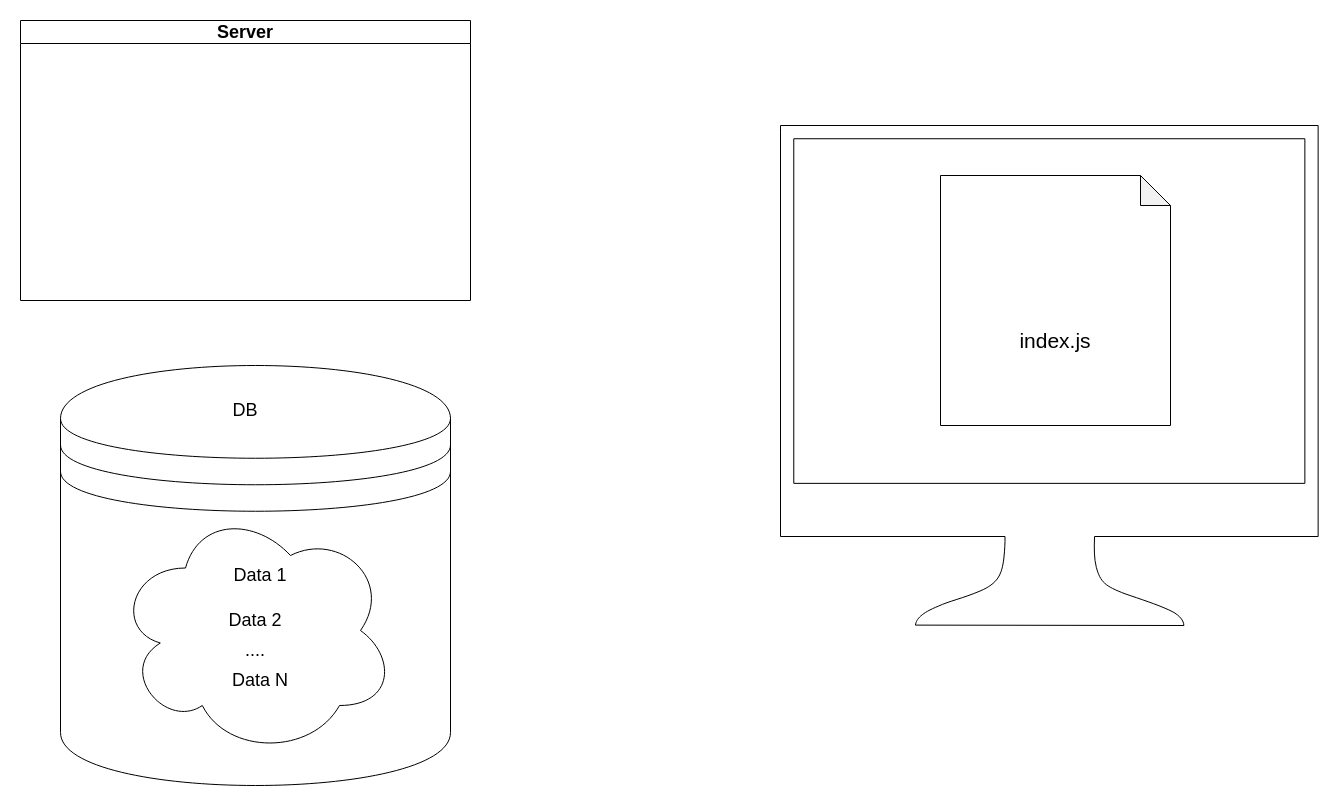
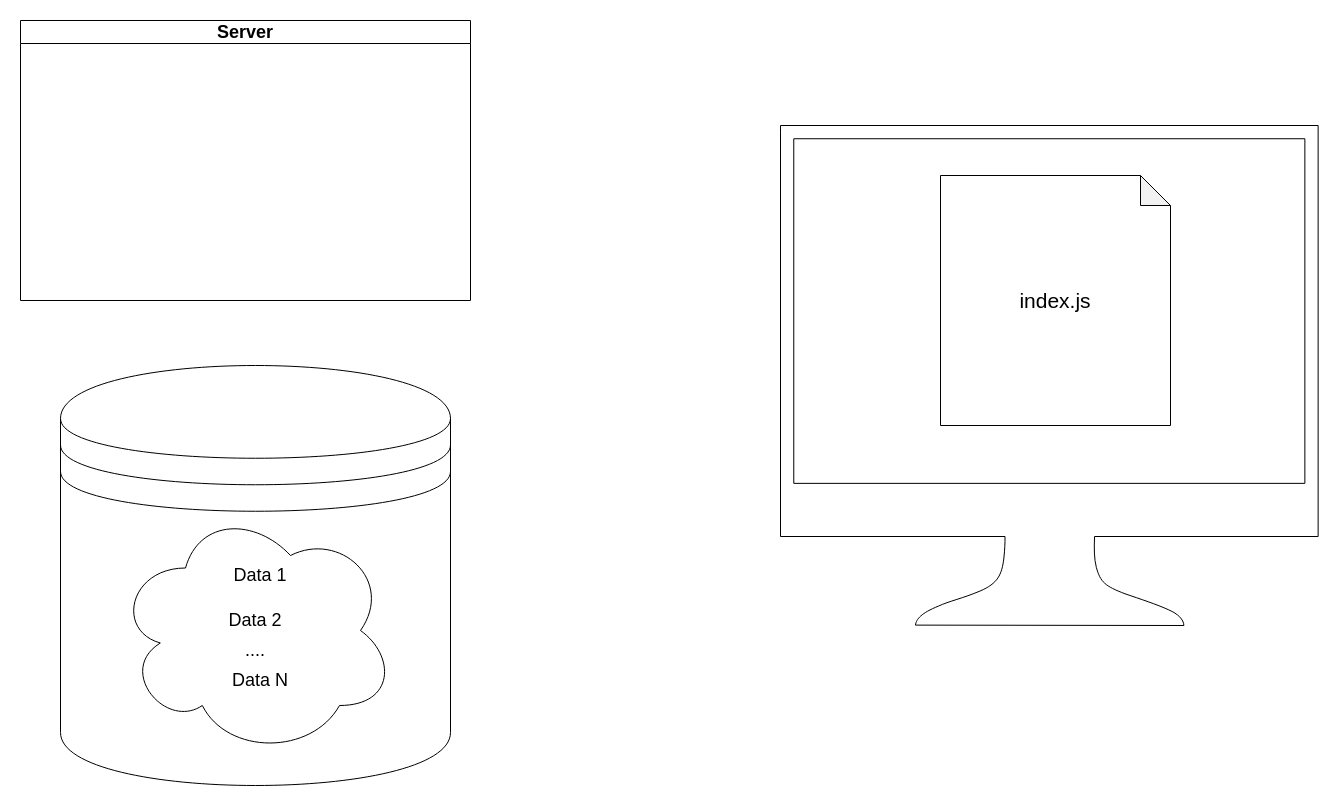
  <mxCell id="0" />
  <mxCell id="1" parent="0" />
  <mxCell id="2" value="" style="shape=datastore;whiteSpace=wrap;html=1;labelBackgroundColor=none;" vertex="1" parent="1"><mxGeometry x="60" y="365" width="390" height="420" as="geometry" /></mxCell>
  <mxCell id="3" value="&lt;font style=&quot;font-size: 18px;&quot;&gt;Server&lt;/font&gt;" style="swimlane;whiteSpace=wrap;html=1;" vertex="1" parent="1"><mxGeometry x="20" y="20" width="450" height="280" as="geometry" /></mxCell>
  <mxCell id="4" value="" style="sketch=0;pointerEvents=1;shadow=0;dashed=0;html=1;aspect=fixed;labelPosition=center;verticalLabelPosition=bottom;verticalAlign=top;align=center;outlineConnect=0;shape=mxgraph.vvd.monitor;" vertex="1" parent="1"><mxGeometry x="780" y="125" width="537.63" height="500" as="geometry" /></mxCell>
- <mxCell id="5" value="&lt;font style=&quot;font-size: 18px;&quot;&gt;DB&lt;/font&gt;" style="text;strokeColor=none;align=center;fillColor=none;html=1;verticalAlign=middle;whiteSpace=wrap;rounded=0;labelBackgroundColor=none;" vertex="1" parent="1"><mxGeometry x="215" y="395" width="60" height="30" as="geometry" /></mxCell>
  <mxCell id="6" value="" style="shape=note;whiteSpace=wrap;html=1;backgroundOutline=1;darkOpacity=0.05;labelBackgroundColor=none;" vertex="1" parent="1"><mxGeometry x="940" y="175" width="230" height="250" as="geometry" /></mxCell>
- <mxCell id="7" value="index.js" style="text;strokeColor=none;align=center;fillColor=none;html=1;verticalAlign=middle;whiteSpace=wrap;rounded=0;labelBackgroundColor=none;fontSize=21;" vertex="1" parent="1"><mxGeometry x="1020" y="325" width="70" height="30" as="geometry" /></mxCell>
+ <mxCell id="7" value="index.js" style="text;strokeColor=none;align=center;fillColor=none;html=1;verticalAlign=middle;whiteSpace=wrap;rounded=0;labelBackgroundColor=none;fontSize=21;" vertex="1" parent="1"><mxGeometry x="1020" y="285" width="70" height="30" as="geometry" /></mxCell>
  <mxCell id="8" value="" style="group" vertex="1" connectable="0" parent="1"><mxGeometry x="115" y="505" width="280" height="250" as="geometry" /></mxCell>
  <mxCell id="9" value="" style="ellipse;shape=cloud;whiteSpace=wrap;html=1;labelBackgroundColor=none;fontSize=18;" vertex="1" parent="8"><mxGeometry width="280" height="250" as="geometry" /></mxCell>
  <mxCell id="10" value="Data N" style="text;strokeColor=none;align=center;fillColor=none;html=1;verticalAlign=middle;whiteSpace=wrap;rounded=0;labelBackgroundColor=none;fontSize=18;" vertex="1" parent="8"><mxGeometry x="115" y="160" width="60" height="30" as="geometry" /></mxCell>
  <mxCell id="11" value="...." style="text;strokeColor=none;align=center;fillColor=none;html=1;verticalAlign=middle;whiteSpace=wrap;rounded=0;labelBackgroundColor=none;fontSize=18;" vertex="1" parent="8"><mxGeometry x="110" y="130" width="60" height="30" as="geometry" /></mxCell>
  <mxCell id="12" value="Data 2" style="text;strokeColor=none;align=center;fillColor=none;html=1;verticalAlign=middle;whiteSpace=wrap;rounded=0;labelBackgroundColor=none;fontSize=18;" vertex="1" parent="8"><mxGeometry x="110" y="100" width="60" height="30" as="geometry" /></mxCell>
  <mxCell id="13" value="Data 1" style="text;strokeColor=none;align=center;fillColor=none;html=1;verticalAlign=middle;whiteSpace=wrap;rounded=0;labelBackgroundColor=none;fontSize=18;" vertex="1" parent="8"><mxGeometry x="115" y="55" width="60" height="30" as="geometry" /></mxCell>
